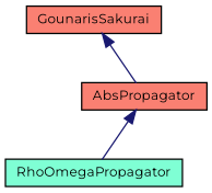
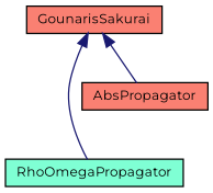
  digraph {
    fontname=Montserrat
    node [color=black fillcolor=salmon fontname=Montserrat fontsize=10 shape=record style=filled]
    edge [color=midnightblue dir=back fontname=Montserrat fontsize=10 labelfontname=Helvetica labelfontsize=10 style=solid]
    n1 [fillcolor=aquamarine fontcolor=black height=0.2 label=RhoOmegaPropagator width=0.4]
    n2 [height=0.2 label=GounarisSakurai width=0.4]
    n3 [height=0.2 label=AbsPropagator width=0.4]
-   n3 -> n1
+   n2 -> n1
    n2 -> n3
  }
